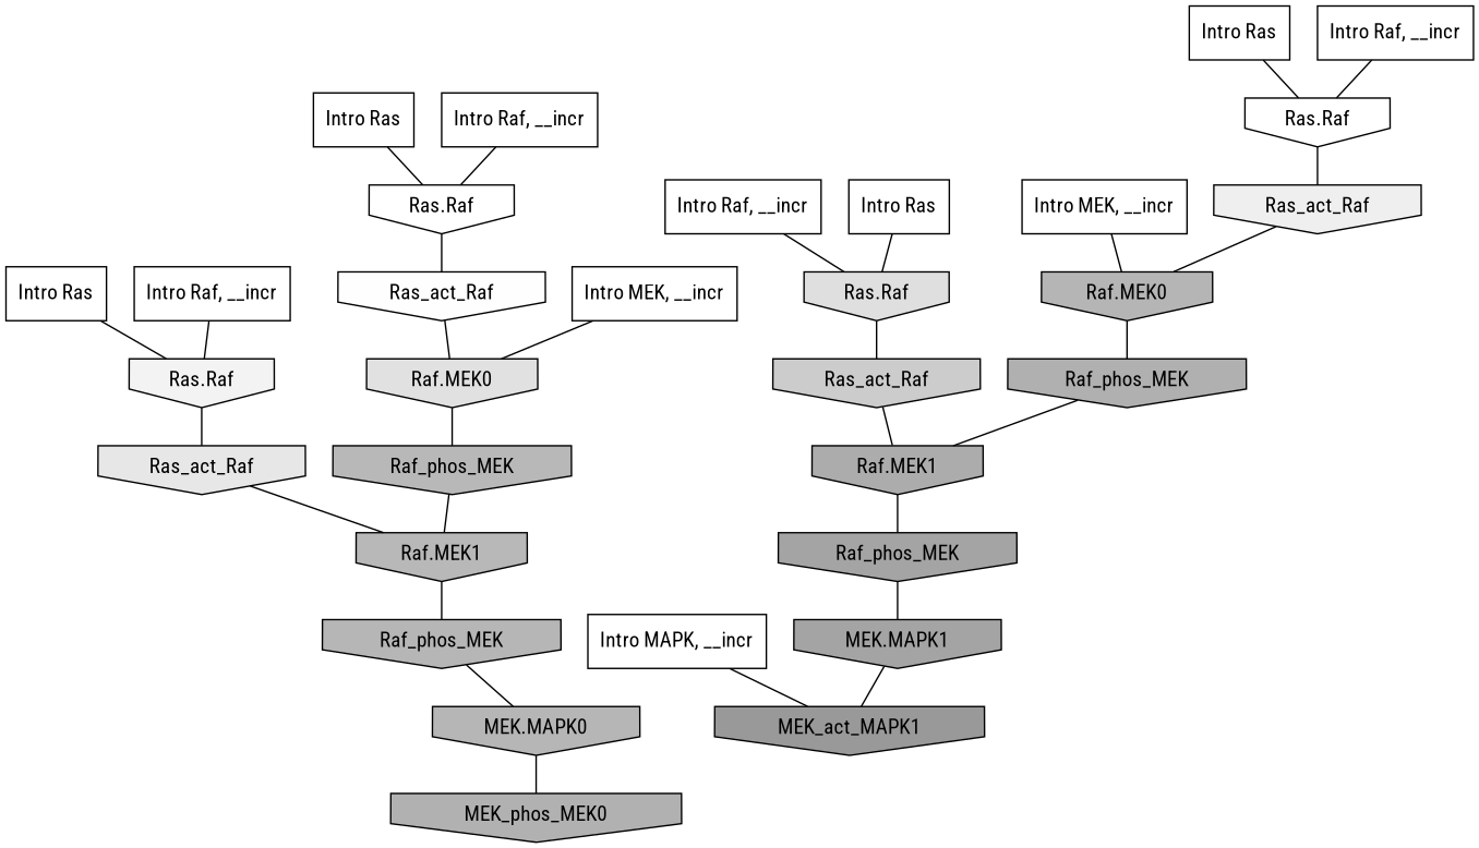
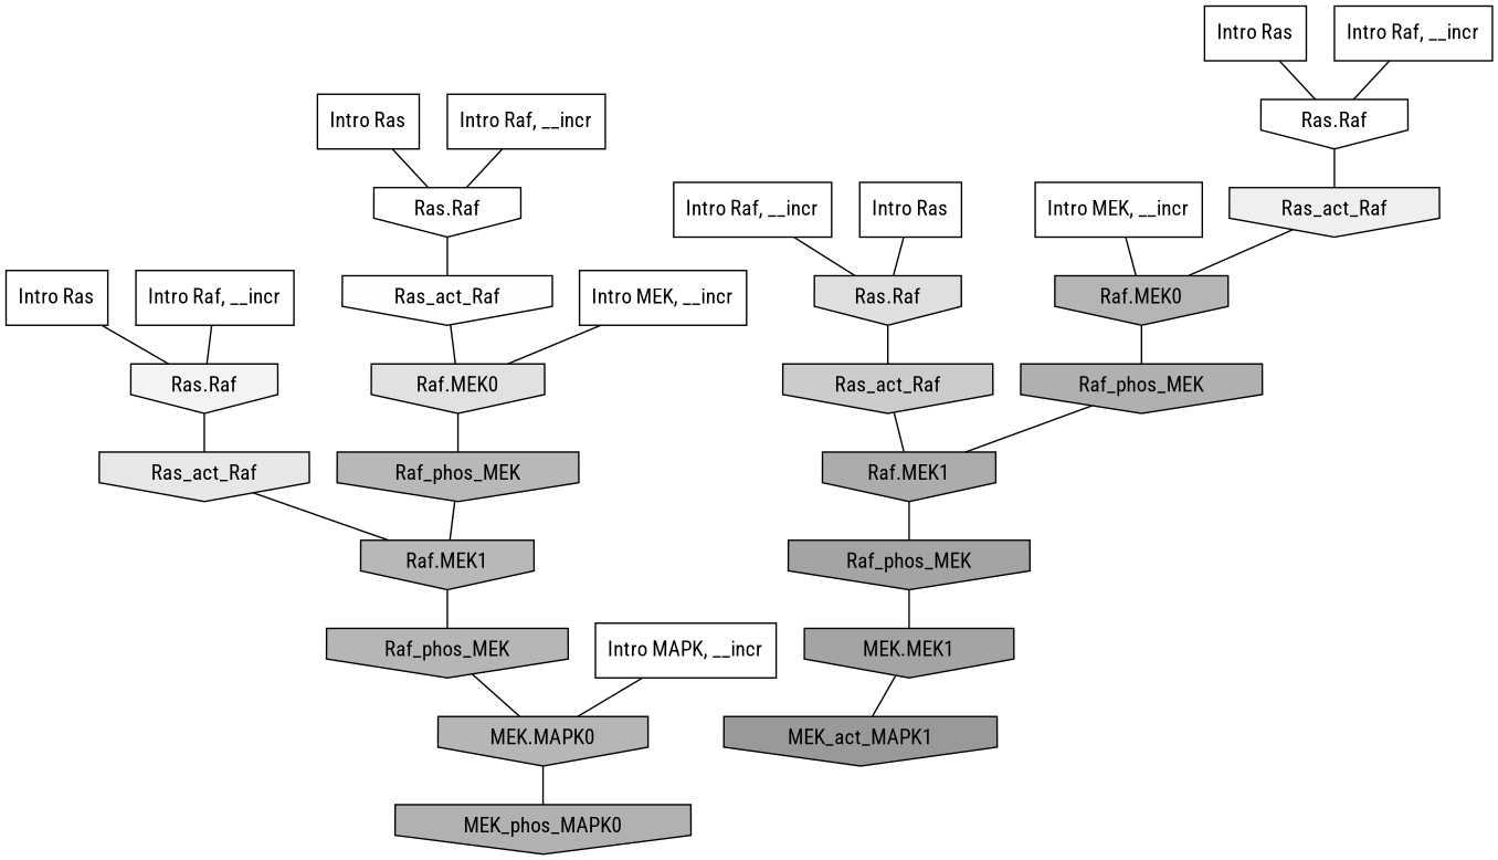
  digraph {
    fontname="Roboto Condensed"
    rankdir=TB
    ranksep=0.30
    node [fillcolor="0.000 0.000 1.000" fontname="Roboto Condensed" shape=invhouse style=filled]
    edge [color="0.000 0.000 0.000" dir=none fontname="Roboto Condensed"]
    n1 [label="Intro Ras" shape=rectangle]
    n2 [fillcolor="0.000 0.000 0.951" label="Ras.Raf"]
    n3 [fillcolor="0.000 0.000 0.906" label=Ras_act_Raf]
    n4 [label="Intro Ras" shape=rectangle]
    n5 [fillcolor="0.000 0.000 0.875" label="Ras.Raf"]
    n6 [fillcolor="0.000 0.000 0.800" label=Ras_act_Raf]
    n7 [label="Intro Ras" shape=rectangle]
    n8 [label="Ras.Raf"]
    n9 [fillcolor="0.000 0.000 0.996" label=Ras_act_Raf]
    n10 [label="Intro Ras" shape=rectangle]
    n11 [fillcolor="0.000 0.000 0.999" label="Ras.Raf"]
    n12 [fillcolor="0.000 0.000 0.935" label=Ras_act_Raf]
    n13 [label="Intro Raf, __incr" shape=rectangle]
    n14 [label="Intro Raf, __incr" shape=rectangle]
    n15 [label="Intro Raf, __incr" shape=rectangle]
    n16 [label="Intro Raf, __incr" shape=rectangle]
    n17 [label="Intro MEK, __incr" shape=rectangle]
    n18 [fillcolor="0.000 0.000 0.879" label="Raf.MEK0"]
    n19 [fillcolor="0.000 0.000 0.721" label=Raf_phos_MEK]
    n20 [label="Intro MEK, __incr" shape=rectangle]
    n21 [fillcolor="0.000 0.000 0.709" label="Raf.MEK0"]
    n22 [fillcolor="0.000 0.000 0.690" label=Raf_phos_MEK]
    n23 [label="Intro MAPK, __incr" shape=rectangle]
    n24 [fillcolor="0.000 0.000 0.711" label="MEK.MAPK0"]
-   n25 [fillcolor="0.000 0.000 0.694" label=MEK_phos_MEK0]
+   n25 [fillcolor="0.000 0.000 0.694" label=MEK_phos_MAPK0]
    n26 [fillcolor="0.000 0.000 0.720" label="Raf.MEK1"]
    n27 [fillcolor="0.000 0.000 0.711" label=Raf_phos_MEK]
    n28 [fillcolor="0.000 0.000 0.675" label="Raf.MEK1"]
    n29 [fillcolor="0.000 0.000 0.641" label=Raf_phos_MEK]
-   n30 [fillcolor="0.000 0.000 0.641" label="MEK.MAPK1"]
+   n30 [fillcolor="0.000 0.000 0.641" label="MEK.MEK1"]
    n31 [fillcolor="0.000 0.000 0.600" label=MEK_act_MAPK1]
    n1 -> n2
    n2 -> n3
    n3 -> n26
    n4 -> n5
    n5 -> n6
    n6 -> n28
    n7 -> n8
    n8 -> n9
    n9 -> n18
    n10 -> n11
    n11 -> n12
    n12 -> n21
    n13 -> n8
    n14 -> n11
    n15 -> n5
    n16 -> n2
    n17 -> n18
    n18 -> n19
    n19 -> n26
    n20 -> n21
    n21 -> n22
    n22 -> n28
-   n23 -> n31
+   n23 -> n24
    n24 -> n25
    n26 -> n27
    n27 -> n24
    n28 -> n29
    n29 -> n30
    n30 -> n31
  }
